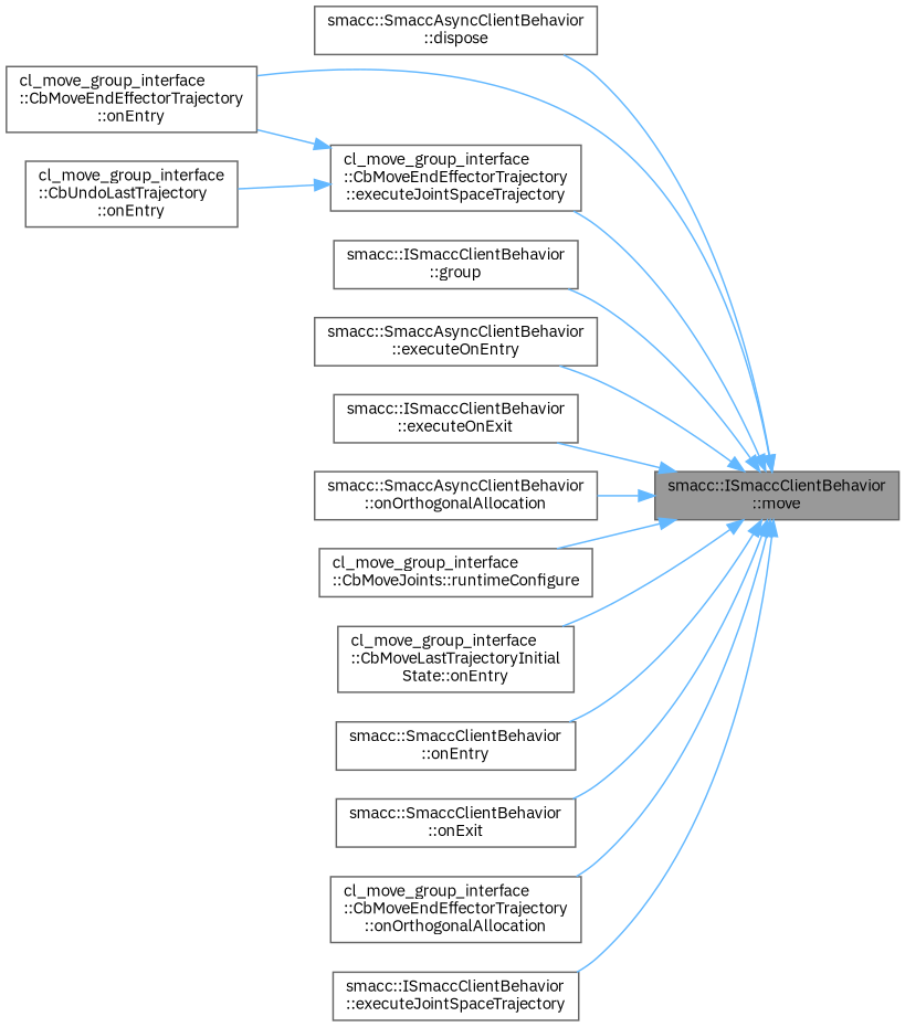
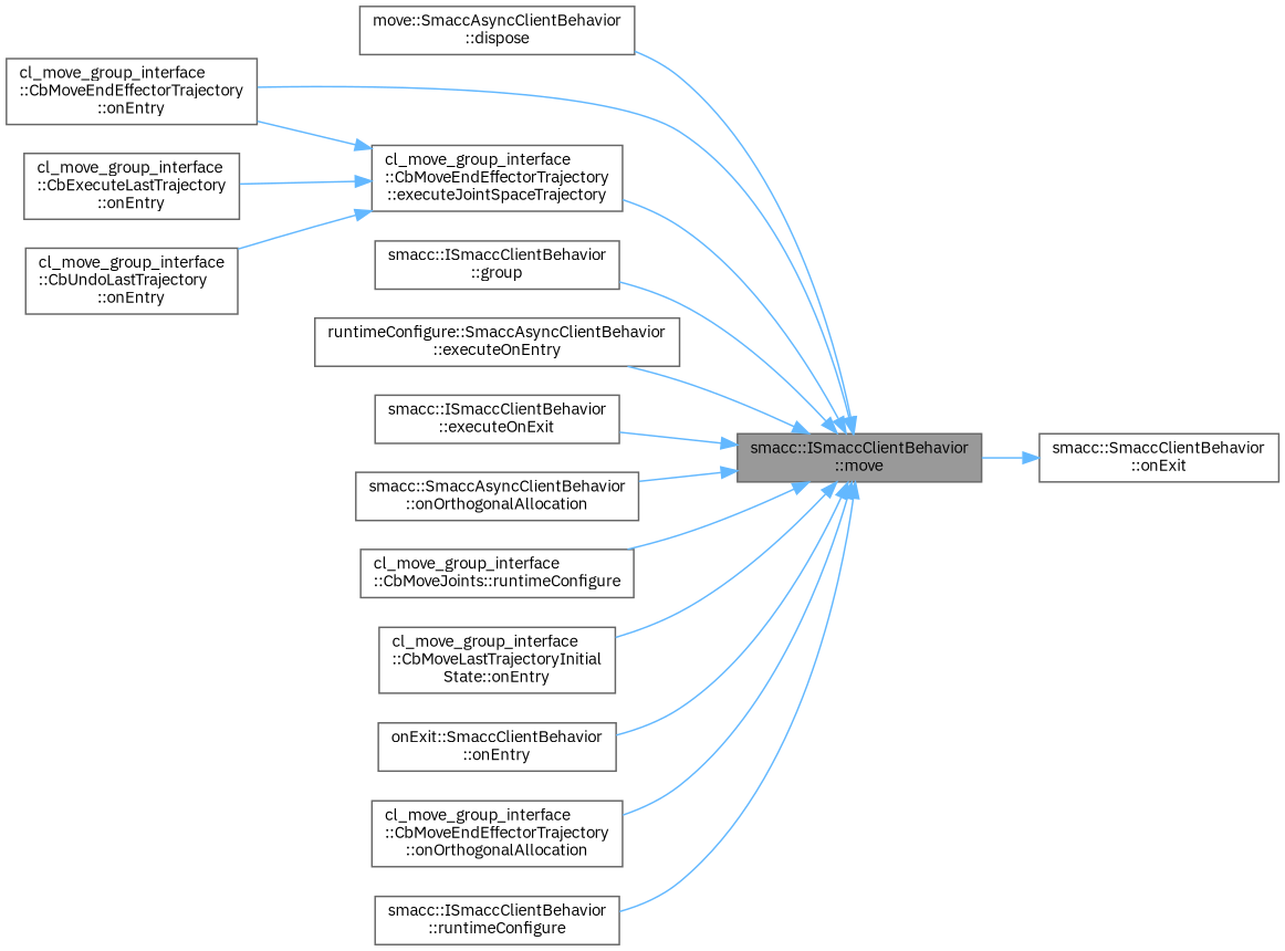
  digraph {
    fontname="IBM Plex Sans"
    rankdir=RL
    node [color=grey40 fillcolor=white fontname="IBM Plex Sans" fontsize=10 shape=box style=filled]
    edge [color=steelblue1 dir=back fontname="IBM Plex Sans" fontsize=10 labelfontname=Helvetica labelfontsize=10 style=solid]
    n1 [color=gray40 fillcolor=grey60 fontcolor=black height=0.2 label="smacc::ISmaccClientBehavior\l::move" width=0.4]
-   n2 [height=0.2 label="smacc::SmaccAsyncClientBehavior\l::dispose" width=0.4]
+   n2 [height=0.2 label="move::SmaccAsyncClientBehavior\l::dispose" width=0.4]
    n3 [height=0.2 label="cl_move_group_interface\l::CbMoveEndEffectorTrajectory\l::executeJointSpaceTrajectory" width=0.4]
    n4 [height=0.2 label="cl_move_group_interface\l::CbMoveEndEffectorTrajectory\l::onEntry" width=0.4]
    n5 [height=0.2 label="smacc::ISmaccClientBehavior\l::group" width=0.4]
-   n6 [height=0.2 label="smacc::SmaccAsyncClientBehavior\l::executeOnEntry" width=0.4]
+   n6 [height=0.2 label="runtimeConfigure::SmaccAsyncClientBehavior\l::executeOnEntry" width=0.4]
    n7 [height=0.2 label="smacc::ISmaccClientBehavior\l::executeOnExit" width=0.4]
    n8 [height=0.2 label="smacc::SmaccAsyncClientBehavior\l::onOrthogonalAllocation" width=0.4]
    n9 [height=0.2 label="cl_move_group_interface\l::CbMoveJoints::runtimeConfigure" width=0.4]
    n10 [height=0.2 label="cl_move_group_interface\l::CbMoveLastTrajectoryInitial\lState::onEntry" width=0.4]
-   n11 [height=0.2 label="smacc::SmaccClientBehavior\l::onEntry" width=0.4]
+   n11 [height=0.2 label="onExit::SmaccClientBehavior\l::onEntry" width=0.4]
    n12 [height=0.2 label="smacc::SmaccClientBehavior\l::onExit" width=0.4]
    n13 [height=0.2 label="cl_move_group_interface\l::CbMoveEndEffectorTrajectory\l::onOrthogonalAllocation" width=0.4]
-   n14 [height=0.2 label="smacc::ISmaccClientBehavior\l::executeJointSpaceTrajectory" width=0.4]
+   n14 [height=0.2 label="smacc::ISmaccClientBehavior\l::runtimeConfigure" width=0.4]
+   n15 [height=0.2 label="cl_move_group_interface\l::CbExecuteLastTrajectory\l::onEntry" width=0.4]
    n16 [height=0.2 label="cl_move_group_interface\l::CbUndoLastTrajectory\l::onEntry" width=0.4]
    n1 -> n2
    n1 -> n3
    n1 -> n4
    n1 -> n5
    n1 -> n6
    n1 -> n7
    n1 -> n8
    n1 -> n9
    n1 -> n10
    n1 -> n11
-   n1 -> n12
+   n12 -> n1
    n1 -> n13
    n1 -> n14
    n3 -> n4
+   n3 -> n15
    n3 -> n16
  }
